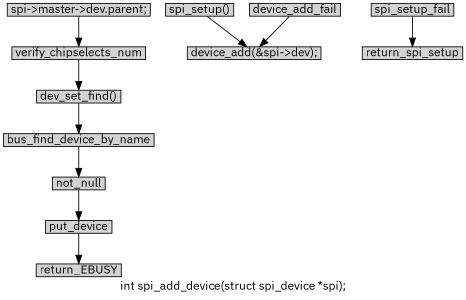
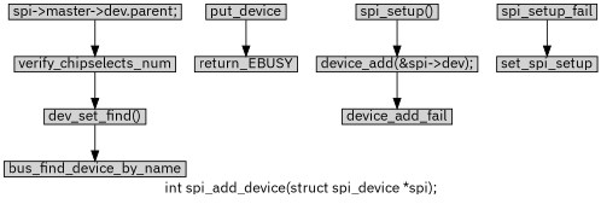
  digraph {
    fontname="IBM Plex Sans"
    label="int spi_add_device(struct spi_device *spi);"
    node [fontname="IBM Plex Sans" margin="0.05,0.005" shape=box style=filled]
    edge [fontname="IBM Plex Sans"]
    n1 [height=0.1 label="spi->master->dev.parent;" width=0.1]
    verify_chipselects_num [height=0.1 width=0.1]
    n3 [height=0.1 label="dev_set_find()" width=0.1]
    n4 [height=0.1 label=bus_find_device_by_name width=0.1]
-   not_null [height=0.1 width=0.1]
    n6 [height=0.1 label=put_device width=0.1]
    n7 [height=0.1 label="spi_setup()" width=0.1]
    n8 [height=0.1 label="device_add(&spi->dev);" width=0.1]
    return_EBUSY [height=0.1 width=0.1]
    spi_setup_fail [height=0.1 width=0.1]
-   return_spi_setup [height=0.1 width=0.1]
+   return_spi_setup [height=0.1 width=0.1 label=set_spi_setup]
    device_add_fail [height=0.1 width=0.1]
    n1 -> verify_chipselects_num
    verify_chipselects_num -> n3
    n3 -> n4
-   n4 -> not_null
-   not_null -> n6
    n6 -> return_EBUSY
    n7 -> n8
-   device_add_fail -> n8
+   n8 -> device_add_fail
    spi_setup_fail -> return_spi_setup
  }
